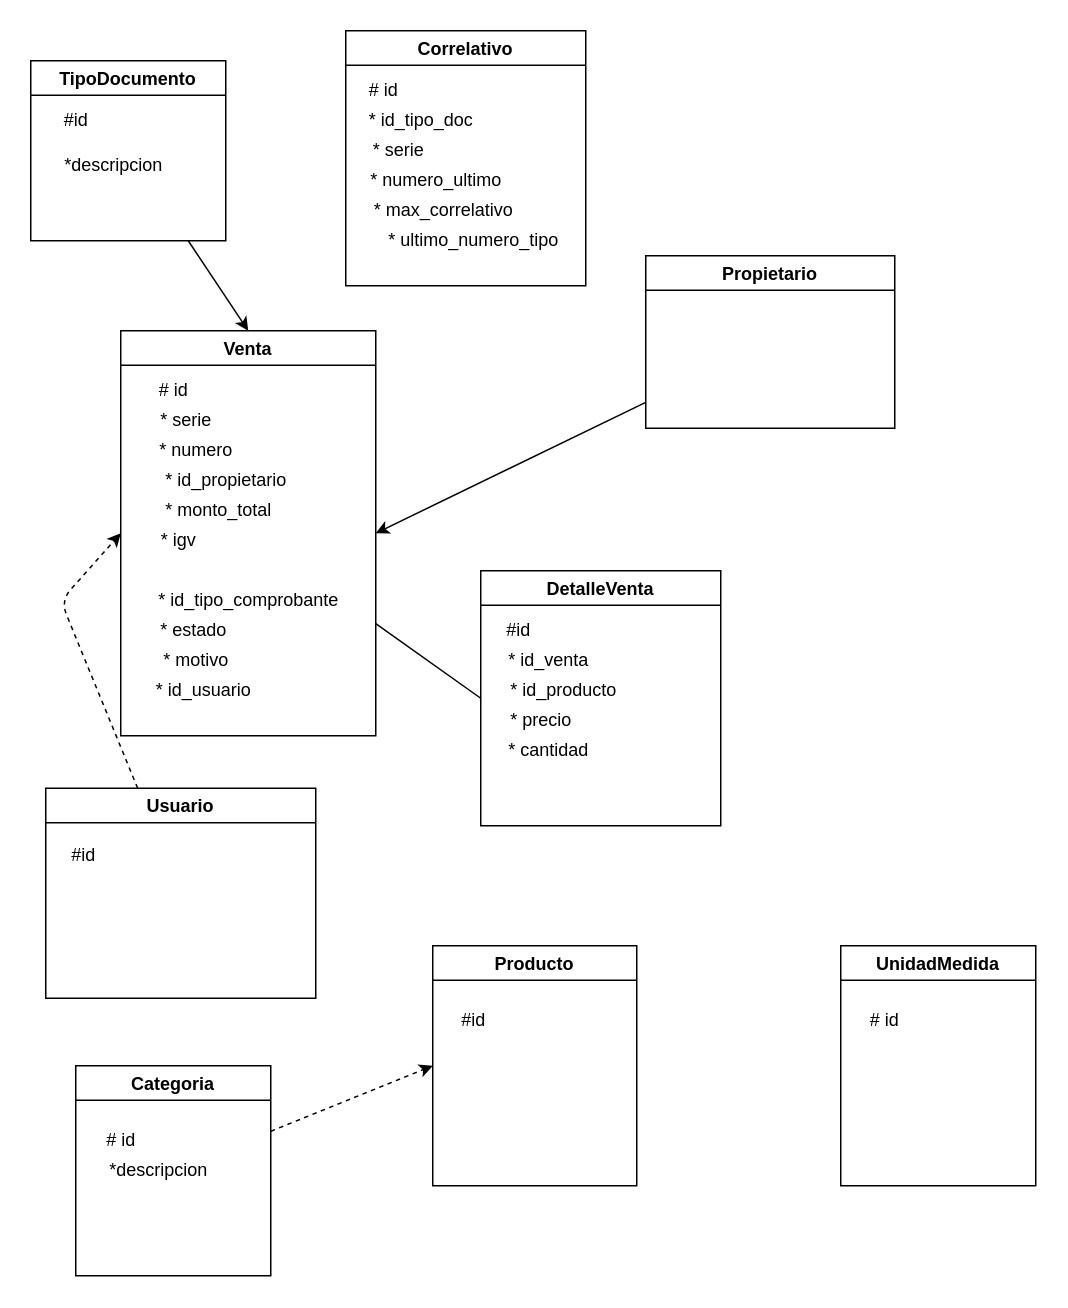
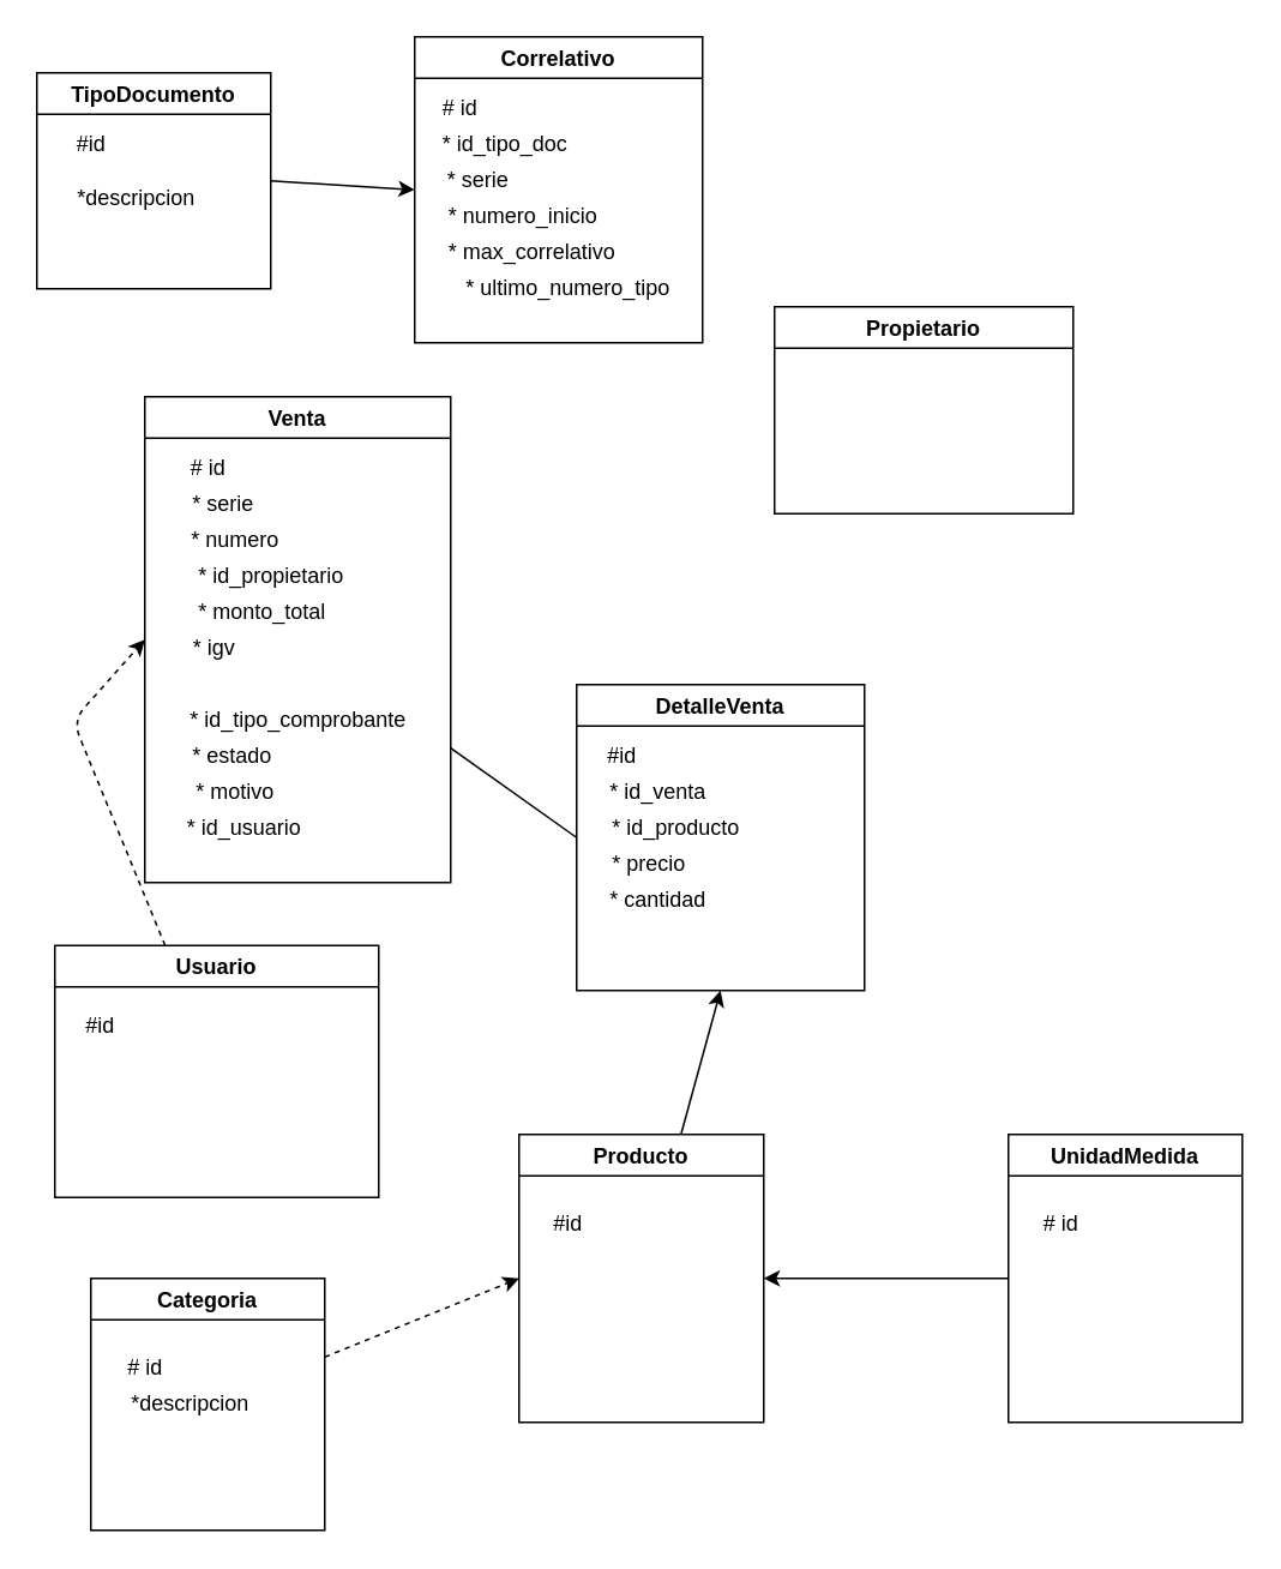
  <mxCell id="0" />
  <mxCell id="1" parent="0" />
  <mxCell id="2" value="Correlativo" style="swimlane;startSize=23;" parent="1" vertex="1"><mxGeometry x="230" y="20" width="160" height="170" as="geometry" /></mxCell>
  <mxCell id="3" value="# id" style="text;html=1;align=center;verticalAlign=middle;resizable=0;points=[];autosize=1;strokeColor=none;fillColor=none;" vertex="1" parent="2"><mxGeometry x="10" y="30" width="30" height="20" as="geometry" /></mxCell>
  <mxCell id="4" value="* id_tipo_doc" style="text;html=1;align=center;verticalAlign=middle;resizable=0;points=[];autosize=1;strokeColor=none;fillColor=none;" vertex="1" parent="2"><mxGeometry x="10" y="50" width="80" height="20" as="geometry" /></mxCell>
  <mxCell id="5" value="* serie" style="text;html=1;align=center;verticalAlign=middle;resizable=0;points=[];autosize=1;strokeColor=none;fillColor=none;" vertex="1" parent="2"><mxGeometry x="10" y="70" width="50" height="20" as="geometry" /></mxCell>
- <mxCell id="6" value="* numero_ultimo" style="text;html=1;align=center;verticalAlign=middle;resizable=0;points=[];autosize=1;strokeColor=none;fillColor=none;" vertex="1" parent="2"><mxGeometry x="10" y="90" width="100" height="20" as="geometry" /></mxCell>
+ <mxCell id="6" value="* numero_inicio" style="text;html=1;align=center;verticalAlign=middle;resizable=0;points=[];autosize=1;strokeColor=none;fillColor=none;" vertex="1" parent="2"><mxGeometry x="10" y="90" width="100" height="20" as="geometry" /></mxCell>
  <mxCell id="7" value="* max_correlativo" style="text;html=1;align=center;verticalAlign=middle;resizable=0;points=[];autosize=1;strokeColor=none;fillColor=none;" vertex="1" parent="2"><mxGeometry x="10" y="110" width="110" height="20" as="geometry" /></mxCell>
  <mxCell id="8" value="* ultimo_numero_tipo" style="text;html=1;align=center;verticalAlign=middle;resizable=0;points=[];autosize=1;strokeColor=none;fillColor=none;" vertex="1" parent="2"><mxGeometry x="10" y="130" width="150" height="20" as="geometry" /></mxCell>
- <mxCell id="10" style="edgeStyle=none;html=1;entryX=0.5;entryY=0;entryDx=0;entryDy=0;" parent="1" source="11" target="15" edge="1"><mxGeometry relative="1" as="geometry" /></mxCell>
+ <mxCell id="9" style="edgeStyle=none;html=1;entryX=0;entryY=0.5;entryDx=0;entryDy=0;exitX=1;exitY=0.5;exitDx=0;exitDy=0;" parent="1" source="11" target="2" edge="1"><mxGeometry relative="1" as="geometry"><mxPoint x="290" y="150" as="sourcePoint" /></mxGeometry></mxCell>
  <mxCell id="11" value="TipoDocumento" style="swimlane;" parent="1" vertex="1"><mxGeometry x="20" y="40" width="130" height="120" as="geometry" /></mxCell>
  <mxCell id="12" value="#id" style="text;html=1;align=center;verticalAlign=middle;resizable=0;points=[];autosize=1;strokeColor=none;fillColor=none;" vertex="1" parent="11"><mxGeometry x="15" y="30" width="30" height="20" as="geometry" /></mxCell>
  <mxCell id="13" value="*descripcion" style="text;html=1;align=center;verticalAlign=middle;resizable=0;points=[];autosize=1;strokeColor=none;fillColor=none;" vertex="1" parent="11"><mxGeometry x="15" y="60" width="80" height="20" as="geometry" /></mxCell>
  <mxCell id="14" style="edgeStyle=none;html=1;entryX=0;entryY=0.5;entryDx=0;entryDy=0;endArrow=none;" parent="1" source="15" target="26" edge="1"><mxGeometry relative="1" as="geometry" /></mxCell>
  <mxCell id="15" value="Venta" style="swimlane;" parent="1" vertex="1"><mxGeometry x="80" y="220" width="170" height="270" as="geometry" /></mxCell>
  <mxCell id="16" value="* serie&amp;nbsp;" style="text;html=1;align=center;verticalAlign=middle;resizable=0;points=[];autosize=1;strokeColor=none;fillColor=none;" vertex="1" parent="15"><mxGeometry x="20" y="50" width="50" height="20" as="geometry" /></mxCell>
  <mxCell id="17" value="# id" style="text;html=1;align=center;verticalAlign=middle;resizable=0;points=[];autosize=1;strokeColor=none;fillColor=none;" vertex="1" parent="15"><mxGeometry x="20" y="30" width="30" height="20" as="geometry" /></mxCell>
  <mxCell id="18" value="* numero" style="text;html=1;align=center;verticalAlign=middle;resizable=0;points=[];autosize=1;strokeColor=none;fillColor=none;" vertex="1" parent="15"><mxGeometry x="20" y="70" width="60" height="20" as="geometry" /></mxCell>
  <mxCell id="19" value="*&amp;nbsp;id_propietario" style="text;html=1;align=center;verticalAlign=middle;resizable=0;points=[];autosize=1;strokeColor=none;fillColor=none;" vertex="1" parent="15"><mxGeometry x="20" y="90" width="100" height="20" as="geometry" /></mxCell>
  <mxCell id="20" value="*&amp;nbsp;monto_total" style="text;html=1;align=center;verticalAlign=middle;resizable=0;points=[];autosize=1;strokeColor=none;fillColor=none;" vertex="1" parent="15"><mxGeometry x="20" y="110" width="90" height="20" as="geometry" /></mxCell>
  <mxCell id="21" value="*&amp;nbsp;igv&amp;nbsp;" style="text;html=1;align=center;verticalAlign=middle;resizable=0;points=[];autosize=1;strokeColor=none;fillColor=none;" vertex="1" parent="15"><mxGeometry x="20" y="130" width="40" height="20" as="geometry" /></mxCell>
  <mxCell id="22" value="* id_tipo_comprobante" style="text;html=1;align=center;verticalAlign=middle;resizable=0;points=[];autosize=1;strokeColor=none;fillColor=none;" vertex="1" parent="15"><mxGeometry x="15" y="170" width="140" height="20" as="geometry" /></mxCell>
  <mxCell id="23" value="*&amp;nbsp;estado&amp;nbsp;" style="text;html=1;align=center;verticalAlign=middle;resizable=0;points=[];autosize=1;strokeColor=none;fillColor=none;" vertex="1" parent="15"><mxGeometry x="20" y="190" width="60" height="20" as="geometry" /></mxCell>
  <mxCell id="24" value="* motivo" style="text;html=1;align=center;verticalAlign=middle;resizable=0;points=[];autosize=1;strokeColor=none;fillColor=none;" vertex="1" parent="15"><mxGeometry x="20" y="210" width="60" height="20" as="geometry" /></mxCell>
  <mxCell id="25" value="* id_usuario" style="text;html=1;align=center;verticalAlign=middle;resizable=0;points=[];autosize=1;strokeColor=none;fillColor=none;" vertex="1" parent="15"><mxGeometry x="15" y="230" width="80" height="20" as="geometry" /></mxCell>
  <mxCell id="26" value="DetalleVenta" style="swimlane;startSize=23;" parent="1" vertex="1"><mxGeometry x="320" y="380" width="160" height="170" as="geometry" /></mxCell>
  <mxCell id="27" value="#id" style="text;html=1;align=center;verticalAlign=middle;resizable=0;points=[];autosize=1;strokeColor=none;fillColor=none;" vertex="1" parent="26"><mxGeometry x="10" y="30" width="30" height="20" as="geometry" /></mxCell>
  <mxCell id="28" value="* id_venta" style="text;html=1;align=center;verticalAlign=middle;resizable=0;points=[];autosize=1;strokeColor=none;fillColor=none;" vertex="1" parent="26"><mxGeometry x="10" y="50" width="70" height="20" as="geometry" /></mxCell>
  <mxCell id="29" value="* id_producto" style="text;html=1;align=center;verticalAlign=middle;resizable=0;points=[];autosize=1;strokeColor=none;fillColor=none;" vertex="1" parent="26"><mxGeometry x="10" y="70" width="90" height="20" as="geometry" /></mxCell>
  <mxCell id="30" value="* precio" style="text;html=1;align=center;verticalAlign=middle;resizable=0;points=[];autosize=1;strokeColor=none;fillColor=none;" vertex="1" parent="26"><mxGeometry x="10" y="90" width="60" height="20" as="geometry" /></mxCell>
  <mxCell id="31" value="* cantidad" style="text;html=1;align=center;verticalAlign=middle;resizable=0;points=[];autosize=1;strokeColor=none;fillColor=none;" vertex="1" parent="26"><mxGeometry x="10" y="110" width="70" height="20" as="geometry" /></mxCell>
+ <mxCell id="32" style="edgeStyle=none;html=1;entryX=0.5;entryY=1;entryDx=0;entryDy=0;" parent="1" source="33" target="26" edge="1"><mxGeometry relative="1" as="geometry" /></mxCell>
  <mxCell id="33" value="Producto" style="swimlane;" parent="1" vertex="1"><mxGeometry x="288" y="630" width="136" height="160" as="geometry" /></mxCell>
  <mxCell id="34" value="#id" style="text;html=1;align=center;verticalAlign=middle;resizable=0;points=[];autosize=1;strokeColor=none;fillColor=none;" vertex="1" parent="33"><mxGeometry x="12" y="40" width="30" height="20" as="geometry" /></mxCell>
  <mxCell id="35" style="edgeStyle=none;html=1;entryX=0;entryY=0.5;entryDx=0;entryDy=0;dashed=1;" parent="1" source="36" target="33" edge="1"><mxGeometry relative="1" as="geometry"><mxPoint x="280" y="720" as="targetPoint" /></mxGeometry></mxCell>
  <mxCell id="36" value="Categoria" style="swimlane;" parent="1" vertex="1"><mxGeometry x="50" y="710" width="130" height="140" as="geometry" /></mxCell>
  <mxCell id="37" value="# id" style="text;html=1;align=center;verticalAlign=middle;resizable=0;points=[];autosize=1;strokeColor=none;fillColor=none;" vertex="1" parent="36"><mxGeometry x="15" y="40" width="30" height="20" as="geometry" /></mxCell>
  <mxCell id="38" value="*descripcion" style="text;html=1;align=center;verticalAlign=middle;resizable=0;points=[];autosize=1;strokeColor=none;fillColor=none;" vertex="1" parent="36"><mxGeometry x="15" y="60" width="80" height="20" as="geometry" /></mxCell>
  <mxCell id="39" style="edgeStyle=none;html=1;entryX=0;entryY=0.5;entryDx=0;entryDy=0;dashed=1;" parent="1" source="40" target="15" edge="1"><mxGeometry relative="1" as="geometry"><mxPoint x="80" y="360" as="targetPoint" /><Array as="points"><mxPoint x="40" y="400" /></Array></mxGeometry></mxCell>
  <mxCell id="40" value="Usuario" style="swimlane;" parent="1" vertex="1"><mxGeometry x="30" y="525" width="180" height="140" as="geometry" /></mxCell>
  <mxCell id="41" value="#id" style="text;html=1;align=center;verticalAlign=middle;resizable=0;points=[];autosize=1;strokeColor=none;fillColor=none;" vertex="1" parent="40"><mxGeometry x="10" y="35" width="30" height="20" as="geometry" /></mxCell>
- <mxCell id="42" style="edgeStyle=none;html=1;entryX=1;entryY=0.5;entryDx=0;entryDy=0;" parent="1" source="43" target="15" edge="1"><mxGeometry relative="1" as="geometry" /></mxCell>
  <mxCell id="43" value="Propietario" style="swimlane;startSize=23;" parent="1" vertex="1"><mxGeometry x="430" y="170" width="166" height="115" as="geometry" /></mxCell>
+ <mxCell id="44" style="edgeStyle=none;html=1;entryX=1;entryY=0.5;entryDx=0;entryDy=0;" parent="1" source="45" target="33" edge="1"><mxGeometry relative="1" as="geometry" /></mxCell>
  <mxCell id="45" value="UnidadMedida" style="swimlane;" parent="1" vertex="1"><mxGeometry x="560" y="630" width="130" height="160" as="geometry" /></mxCell>
  <mxCell id="46" value="# id" style="text;html=1;align=center;verticalAlign=middle;resizable=0;points=[];autosize=1;strokeColor=none;fillColor=none;" vertex="1" parent="45"><mxGeometry x="14" y="40" width="30" height="20" as="geometry" /></mxCell>
